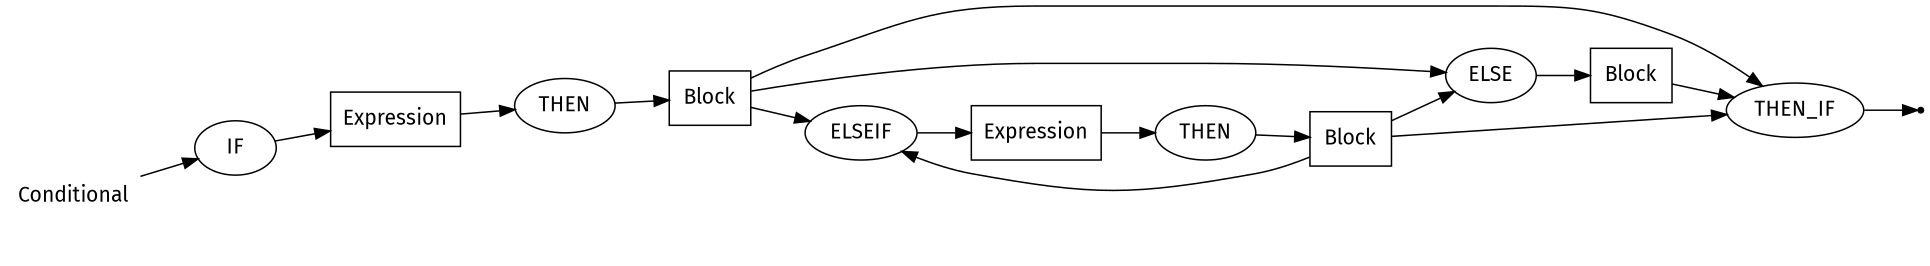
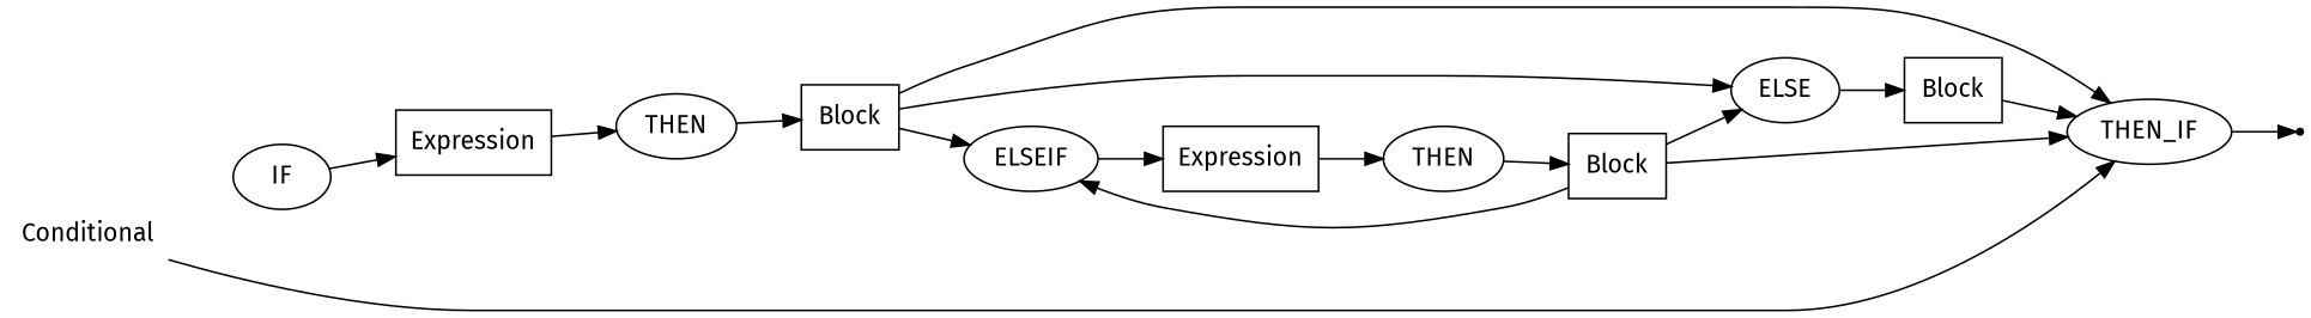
  digraph {
    fontname="Fira Sans"
    rankdir=LR
    node [fontname="Fira Sans" shape=oval]
    edge [fontname="Fira Sans"]
    n1 [label=Conditional shape=plaintext]
    n2 [label=IF]
    n3 [label=Expression shape=box]
    n4 [label=THEN]
    n5 [label=Block shape=box]
    n6 [label=THEN_IF]
    n7 [label=ELSE]
    n8 [label=ELSEIF]
    end [shape=point]
    n10 [label=Block shape=box]
    n11 [label=Expression shape=box]
    n12 [label=THEN]
    n13 [label=Block shape=box]
-   n1 -> n2
+   n1 -> n6
    n2 -> n3
    n3 -> n4
    n4 -> n5
    n5 -> n6
    n5 -> n7
    n5 -> n8
    n6 -> end
    n7 -> n10
    n8 -> n11
    n10 -> n6
    n11 -> n12
    n12 -> n13
    n13 -> n6
    n13 -> n7
    n13 -> n8
  }
